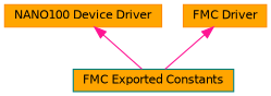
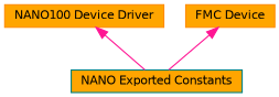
  digraph {
    rankdir=TB
    node [color=darkorange fillcolor=orange fontname=Helvetica fontsize=10 shape=box style=filled]
    edge [color=deeppink dir=back fontname=Helvetica fontsize=10 labelfontname=Helvetica labelfontsize=10 shape=plaintext style=solid]
    n1 [height=0.2 label="NANO100 Device Driver" width=0.4]
-   n2 [color=teal height=0.2 label="FMC Exported Constants" width=0.4]
-   n3 [fontcolor=black height=0.2 label="FMC Driver" width=0.4]
+   n2 [color=teal height=0.2 label="NANO Exported Constants" width=0.4]
+   n3 [fontcolor=black height=0.2 label="FMC Device" width=0.4]
    n1 -> n2
    n3 -> n2
  }
